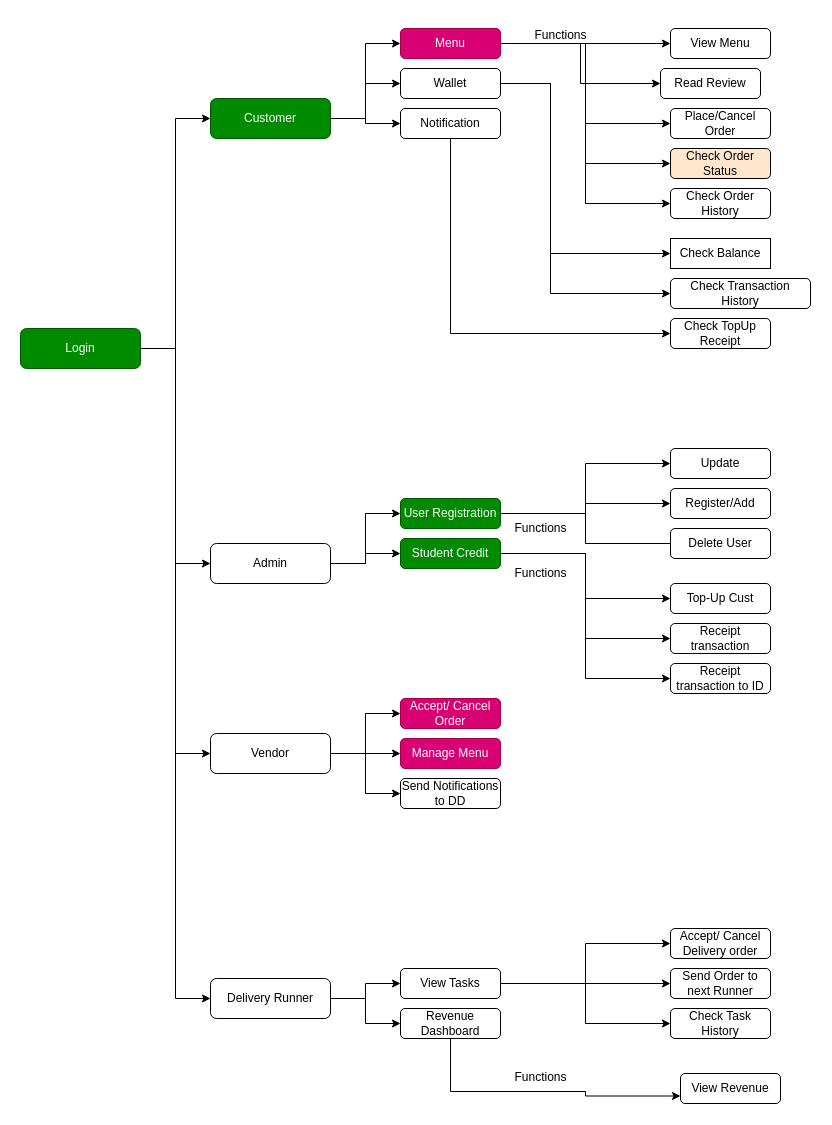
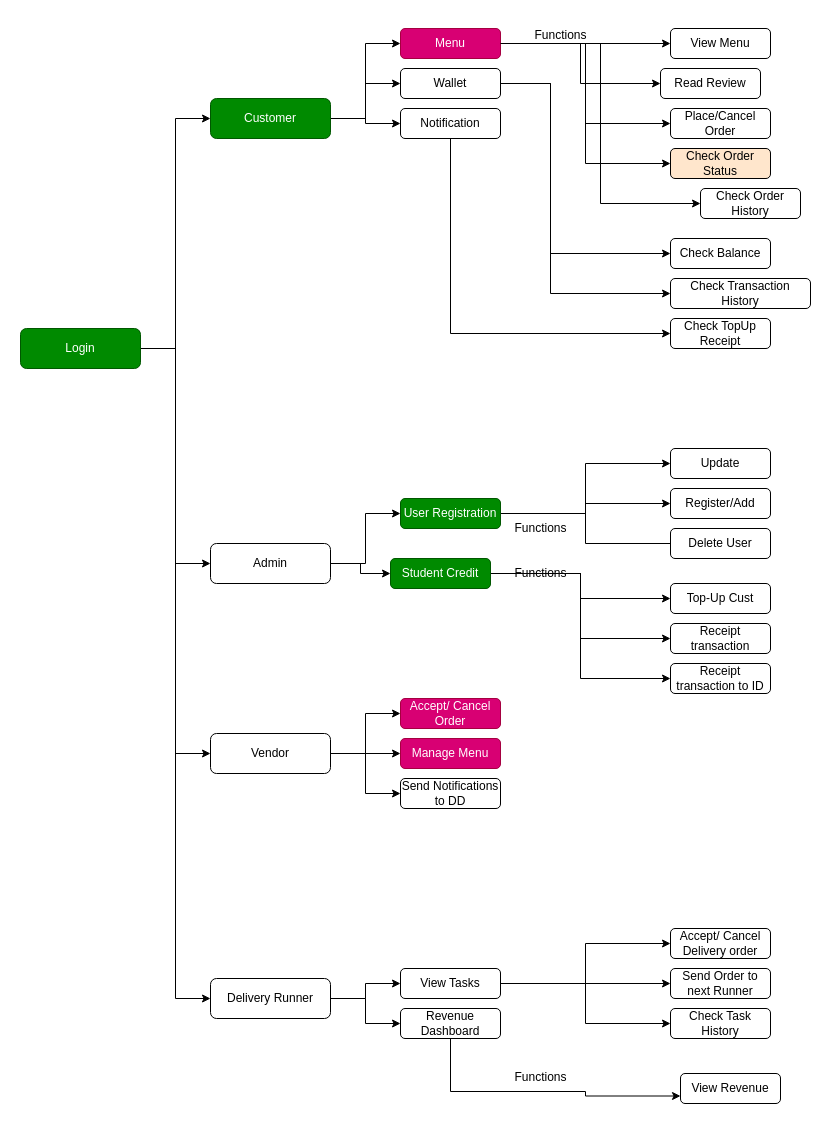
  <mxCell id="0" />
  <mxCell id="1" parent="0" />
  <mxCell id="2" style="edgeStyle=orthogonalEdgeStyle;rounded=0;orthogonalLoop=1;jettySize=auto;html=1;entryX=0;entryY=0.5;entryDx=0;entryDy=0;" edge="1" parent="1" source="6" target="10"><mxGeometry relative="1" as="geometry" /></mxCell>
  <mxCell id="3" style="edgeStyle=orthogonalEdgeStyle;rounded=0;orthogonalLoop=1;jettySize=auto;html=1;entryX=0;entryY=0.5;entryDx=0;entryDy=0;" edge="1" parent="1" source="6" target="13"><mxGeometry relative="1" as="geometry" /></mxCell>
  <mxCell id="4" style="edgeStyle=orthogonalEdgeStyle;rounded=0;orthogonalLoop=1;jettySize=auto;html=1;entryX=0;entryY=0.5;entryDx=0;entryDy=0;" edge="1" parent="1" source="6" target="20"><mxGeometry relative="1" as="geometry" /></mxCell>
  <mxCell id="5" style="edgeStyle=orthogonalEdgeStyle;rounded=0;orthogonalLoop=1;jettySize=auto;html=1;entryX=0;entryY=0.5;entryDx=0;entryDy=0;" edge="1" parent="1" source="6" target="16"><mxGeometry relative="1" as="geometry" /></mxCell>
  <mxCell id="6" value="Login" style="rounded=1;whiteSpace=wrap;html=1;fontSize=12;glass=0;strokeWidth=1;shadow=0;fillColor=#008a00;fontColor=#ffffff;strokeColor=#005700;" parent="1" vertex="1"><mxGeometry x="20" y="328" width="120" height="40" as="geometry" /></mxCell>
  <mxCell id="7" style="edgeStyle=orthogonalEdgeStyle;rounded=0;orthogonalLoop=1;jettySize=auto;html=1;entryX=0;entryY=0.5;entryDx=0;entryDy=0;" edge="1" parent="1" source="10" target="28"><mxGeometry relative="1" as="geometry" /></mxCell>
  <mxCell id="8" style="edgeStyle=orthogonalEdgeStyle;rounded=0;orthogonalLoop=1;jettySize=auto;html=1;entryX=0;entryY=0.5;entryDx=0;entryDy=0;" edge="1" parent="1" source="10" target="23"><mxGeometry relative="1" as="geometry" /></mxCell>
  <mxCell id="9" style="edgeStyle=orthogonalEdgeStyle;rounded=0;orthogonalLoop=1;jettySize=auto;html=1;entryX=0;entryY=0.5;entryDx=0;entryDy=0;" edge="1" parent="1" source="10" target="30"><mxGeometry relative="1" as="geometry" /></mxCell>
  <mxCell id="10" value="Customer" style="rounded=1;whiteSpace=wrap;html=1;fontSize=12;glass=0;strokeWidth=1;shadow=0;fillColor=#008a00;fontColor=#ffffff;strokeColor=#005700;" parent="1" vertex="1"><mxGeometry x="210" y="98" width="120" height="40" as="geometry" /></mxCell>
  <mxCell id="11" style="edgeStyle=orthogonalEdgeStyle;rounded=0;orthogonalLoop=1;jettySize=auto;html=1;entryX=0;entryY=0.5;entryDx=0;entryDy=0;" edge="1" parent="1" source="13" target="35"><mxGeometry relative="1" as="geometry" /></mxCell>
  <mxCell id="12" style="edgeStyle=orthogonalEdgeStyle;rounded=0;orthogonalLoop=1;jettySize=auto;html=1;entryX=0;entryY=0.5;entryDx=0;entryDy=0;" edge="1" parent="1" source="13" target="44"><mxGeometry relative="1" as="geometry" /></mxCell>
  <mxCell id="13" value="Admin" style="rounded=1;whiteSpace=wrap;html=1;fontSize=12;glass=0;strokeWidth=1;shadow=0;" vertex="1" parent="1"><mxGeometry x="210" y="543" width="120" height="40" as="geometry" /></mxCell>
  <mxCell id="14" style="edgeStyle=orthogonalEdgeStyle;rounded=0;orthogonalLoop=1;jettySize=auto;html=1;entryX=0;entryY=0.5;entryDx=0;entryDy=0;" edge="1" parent="1" source="16" target="54"><mxGeometry relative="1" as="geometry" /></mxCell>
  <mxCell id="15" style="edgeStyle=orthogonalEdgeStyle;rounded=0;orthogonalLoop=1;jettySize=auto;html=1;entryX=0;entryY=0.5;entryDx=0;entryDy=0;" edge="1" parent="1" source="16" target="58"><mxGeometry relative="1" as="geometry" /></mxCell>
  <mxCell id="16" value="Delivery Runner" style="rounded=1;whiteSpace=wrap;html=1;fontSize=12;glass=0;strokeWidth=1;shadow=0;" vertex="1" parent="1"><mxGeometry x="210" y="978" width="120" height="40" as="geometry" /></mxCell>
  <mxCell id="17" style="edgeStyle=orthogonalEdgeStyle;rounded=0;orthogonalLoop=1;jettySize=auto;html=1;entryX=0;entryY=0.5;entryDx=0;entryDy=0;" edge="1" parent="1" source="20" target="39"><mxGeometry relative="1" as="geometry" /></mxCell>
  <mxCell id="18" style="edgeStyle=orthogonalEdgeStyle;rounded=0;orthogonalLoop=1;jettySize=auto;html=1;entryX=0;entryY=0.5;entryDx=0;entryDy=0;" edge="1" parent="1" source="20" target="38"><mxGeometry relative="1" as="geometry" /></mxCell>
  <mxCell id="19" style="edgeStyle=orthogonalEdgeStyle;rounded=0;orthogonalLoop=1;jettySize=auto;html=1;entryX=0;entryY=0.5;entryDx=0;entryDy=0;" edge="1" parent="1" source="20" target="40"><mxGeometry relative="1" as="geometry" /></mxCell>
  <mxCell id="20" value="Vendor" style="rounded=1;whiteSpace=wrap;html=1;fontSize=12;glass=0;strokeWidth=1;shadow=0;" vertex="1" parent="1"><mxGeometry x="210" y="733" width="120" height="40" as="geometry" /></mxCell>
  <mxCell id="21" style="edgeStyle=orthogonalEdgeStyle;rounded=0;orthogonalLoop=1;jettySize=auto;html=1;entryX=0;entryY=0.5;entryDx=0;entryDy=0;" edge="1" parent="1" source="23" target="68"><mxGeometry relative="1" as="geometry"><Array as="points"><mxPoint x="550" y="83" /><mxPoint x="550" y="253" /></Array></mxGeometry></mxCell>
  <mxCell id="22" style="edgeStyle=orthogonalEdgeStyle;rounded=0;orthogonalLoop=1;jettySize=auto;html=1;entryX=0;entryY=0.5;entryDx=0;entryDy=0;" edge="1" parent="1" source="23" target="69"><mxGeometry relative="1" as="geometry"><Array as="points"><mxPoint x="550" y="83" /><mxPoint x="550" y="293" /></Array></mxGeometry></mxCell>
  <mxCell id="23" value="Wallet" style="rounded=1;whiteSpace=wrap;html=1;fontSize=12;glass=0;strokeWidth=1;shadow=0;" vertex="1" parent="1"><mxGeometry x="400" y="68" width="100" height="30" as="geometry" /></mxCell>
  <mxCell id="24" style="edgeStyle=orthogonalEdgeStyle;rounded=0;orthogonalLoop=1;jettySize=auto;html=1;entryX=0;entryY=0.5;entryDx=0;entryDy=0;" edge="1" parent="1" source="28" target="63"><mxGeometry relative="1" as="geometry" /></mxCell>
  <mxCell id="25" style="edgeStyle=orthogonalEdgeStyle;rounded=0;orthogonalLoop=1;jettySize=auto;html=1;entryX=0;entryY=0.5;entryDx=0;entryDy=0;" edge="1" parent="1" source="28" target="64"><mxGeometry relative="1" as="geometry" /></mxCell>
  <mxCell id="26" style="edgeStyle=orthogonalEdgeStyle;rounded=0;orthogonalLoop=1;jettySize=auto;html=1;entryX=0;entryY=0.5;entryDx=0;entryDy=0;" edge="1" parent="1" source="28" target="66"><mxGeometry relative="1" as="geometry" /></mxCell>
  <mxCell id="27" style="edgeStyle=orthogonalEdgeStyle;rounded=0;orthogonalLoop=1;jettySize=auto;html=1;entryX=0;entryY=0.5;entryDx=0;entryDy=0;" edge="1" parent="1" source="28" target="67"><mxGeometry relative="1" as="geometry" /></mxCell>
  <mxCell id="28" value="Menu" style="rounded=1;whiteSpace=wrap;html=1;fontSize=12;glass=0;strokeWidth=1;shadow=0;fillColor=#d80073;fontColor=#ffffff;strokeColor=#A50040;" vertex="1" parent="1"><mxGeometry x="400" y="28" width="100" height="30" as="geometry" /></mxCell>
  <mxCell id="29" style="edgeStyle=orthogonalEdgeStyle;rounded=0;orthogonalLoop=1;jettySize=auto;html=1;entryX=0;entryY=0.5;entryDx=0;entryDy=0;" edge="1" parent="1" source="30" target="70"><mxGeometry relative="1" as="geometry"><Array as="points"><mxPoint x="450" y="333" /></Array></mxGeometry></mxCell>
  <mxCell id="30" value="Notification" style="rounded=1;whiteSpace=wrap;html=1;fontSize=12;glass=0;strokeWidth=1;shadow=0;" vertex="1" parent="1"><mxGeometry x="400" y="108" width="100" height="30" as="geometry" /></mxCell>
  <mxCell id="31" value="Top-Up Cust" style="rounded=1;whiteSpace=wrap;html=1;fontSize=12;glass=0;strokeWidth=1;shadow=0;" vertex="1" parent="1"><mxGeometry x="670" y="583" width="100" height="30" as="geometry" /></mxCell>
  <mxCell id="32" style="edgeStyle=orthogonalEdgeStyle;rounded=0;orthogonalLoop=1;jettySize=auto;html=1;entryX=0;entryY=0.5;entryDx=0;entryDy=0;endArrow=none;" edge="1" parent="1" source="35" target="48"><mxGeometry relative="1" as="geometry" /></mxCell>
  <mxCell id="33" style="edgeStyle=orthogonalEdgeStyle;rounded=0;orthogonalLoop=1;jettySize=auto;html=1;" edge="1" parent="1" source="35" target="47"><mxGeometry relative="1" as="geometry" /></mxCell>
  <mxCell id="34" style="edgeStyle=orthogonalEdgeStyle;rounded=0;orthogonalLoop=1;jettySize=auto;html=1;entryX=0;entryY=0.5;entryDx=0;entryDy=0;" edge="1" parent="1" source="35" target="46"><mxGeometry relative="1" as="geometry" /></mxCell>
  <mxCell id="35" value="User Registration" style="rounded=1;whiteSpace=wrap;html=1;fontSize=12;glass=0;strokeWidth=1;shadow=0;fillColor=#008a00;fontColor=#ffffff;strokeColor=#005700;" vertex="1" parent="1"><mxGeometry x="400" y="498" width="100" height="30" as="geometry" /></mxCell>
  <mxCell id="36" value="Receipt transaction" style="rounded=1;whiteSpace=wrap;html=1;fontSize=12;glass=0;strokeWidth=1;shadow=0;" vertex="1" parent="1"><mxGeometry x="670" y="623" width="100" height="30" as="geometry" /></mxCell>
  <mxCell id="37" value="Receipt transaction to ID" style="rounded=1;whiteSpace=wrap;html=1;fontSize=12;glass=0;strokeWidth=1;shadow=0;" vertex="1" parent="1"><mxGeometry x="670" y="663" width="100" height="30" as="geometry" /></mxCell>
  <mxCell id="38" value="Manage Menu" style="rounded=1;whiteSpace=wrap;html=1;fontSize=12;glass=0;strokeWidth=1;shadow=0;fillColor=#d80073;fontColor=#ffffff;strokeColor=#A50040;" vertex="1" parent="1"><mxGeometry x="400" y="738" width="100" height="30" as="geometry" /></mxCell>
  <mxCell id="39" value="Accept/ Cancel Order" style="rounded=1;whiteSpace=wrap;html=1;fontSize=12;glass=0;strokeWidth=1;shadow=0;fillColor=#d80073;fontColor=#ffffff;strokeColor=#A50040;" vertex="1" parent="1"><mxGeometry x="400" y="698" width="100" height="30" as="geometry" /></mxCell>
  <mxCell id="40" value="Send Notifications to DD" style="rounded=1;whiteSpace=wrap;html=1;fontSize=12;glass=0;strokeWidth=1;shadow=0;" vertex="1" parent="1"><mxGeometry x="400" y="778" width="100" height="30" as="geometry" /></mxCell>
  <mxCell id="41" style="edgeStyle=orthogonalEdgeStyle;rounded=0;orthogonalLoop=1;jettySize=auto;html=1;exitX=1;exitY=0.5;exitDx=0;exitDy=0;entryX=0;entryY=0.5;entryDx=0;entryDy=0;" edge="1" parent="1" source="44" target="31"><mxGeometry relative="1" as="geometry" /></mxCell>
  <mxCell id="42" style="edgeStyle=orthogonalEdgeStyle;rounded=0;orthogonalLoop=1;jettySize=auto;html=1;entryX=0;entryY=0.5;entryDx=0;entryDy=0;" edge="1" parent="1" source="44" target="36"><mxGeometry relative="1" as="geometry" /></mxCell>
  <mxCell id="43" style="edgeStyle=orthogonalEdgeStyle;rounded=0;orthogonalLoop=1;jettySize=auto;html=1;entryX=0;entryY=0.5;entryDx=0;entryDy=0;" edge="1" parent="1" source="44" target="37"><mxGeometry relative="1" as="geometry" /></mxCell>
- <mxCell id="44" value="Student Credit" style="rounded=1;whiteSpace=wrap;html=1;fontSize=12;glass=0;strokeWidth=1;shadow=0;fillColor=#008a00;fontColor=#ffffff;strokeColor=#005700;" vertex="1" parent="1"><mxGeometry x="400" y="538" width="100" height="30" as="geometry" /></mxCell>
+ <mxCell id="44" value="Student Credit" style="rounded=1;whiteSpace=wrap;html=1;fontSize=12;glass=0;strokeWidth=1;shadow=0;fillColor=#008a00;fontColor=#ffffff;strokeColor=#005700;" vertex="1" parent="1"><mxGeometry x="390" y="558" width="100" height="30" as="geometry" /></mxCell>
  <mxCell id="45" value="Functions" style="text;html=1;align=center;verticalAlign=middle;resizable=0;points=[];autosize=1;strokeColor=none;fillColor=none;" vertex="1" parent="1"><mxGeometry x="500" y="558" width="80" height="30" as="geometry" /></mxCell>
  <mxCell id="46" value="Update" style="rounded=1;whiteSpace=wrap;html=1;fontSize=12;glass=0;strokeWidth=1;shadow=0;" vertex="1" parent="1"><mxGeometry x="670" y="448" width="100" height="30" as="geometry" /></mxCell>
  <mxCell id="47" value="Register/Add" style="rounded=1;whiteSpace=wrap;html=1;fontSize=12;glass=0;strokeWidth=1;shadow=0;" vertex="1" parent="1"><mxGeometry x="670" y="488" width="100" height="30" as="geometry" /></mxCell>
  <mxCell id="48" value="Delete User" style="rounded=1;whiteSpace=wrap;html=1;fontSize=12;glass=0;strokeWidth=1;shadow=0;" vertex="1" parent="1"><mxGeometry x="670" y="528" width="100" height="30" as="geometry" /></mxCell>
  <mxCell id="49" value="Functions" style="text;html=1;align=center;verticalAlign=middle;resizable=0;points=[];autosize=1;strokeColor=none;fillColor=none;" vertex="1" parent="1"><mxGeometry x="500" y="513" width="80" height="30" as="geometry" /></mxCell>
  <mxCell id="50" value="Send Order to next Runner" style="rounded=1;whiteSpace=wrap;html=1;fontSize=12;glass=0;strokeWidth=1;shadow=0;" vertex="1" parent="1"><mxGeometry x="670" y="968" width="100" height="30" as="geometry" /></mxCell>
  <mxCell id="51" style="edgeStyle=orthogonalEdgeStyle;rounded=0;orthogonalLoop=1;jettySize=auto;html=1;entryX=0;entryY=0.5;entryDx=0;entryDy=0;" edge="1" parent="1" source="54" target="55"><mxGeometry relative="1" as="geometry" /></mxCell>
  <mxCell id="52" style="edgeStyle=orthogonalEdgeStyle;rounded=0;orthogonalLoop=1;jettySize=auto;html=1;entryX=0;entryY=0.5;entryDx=0;entryDy=0;" edge="1" parent="1" source="54" target="50"><mxGeometry relative="1" as="geometry" /></mxCell>
  <mxCell id="53" style="edgeStyle=orthogonalEdgeStyle;rounded=0;orthogonalLoop=1;jettySize=auto;html=1;entryX=0;entryY=0.5;entryDx=0;entryDy=0;" edge="1" parent="1" source="54" target="56"><mxGeometry relative="1" as="geometry" /></mxCell>
  <mxCell id="54" value="View Tasks" style="rounded=1;whiteSpace=wrap;html=1;fontSize=12;glass=0;strokeWidth=1;shadow=0;" vertex="1" parent="1"><mxGeometry x="400" y="968" width="100" height="30" as="geometry" /></mxCell>
  <mxCell id="55" value="Accept/ Cancel Delivery order" style="rounded=1;whiteSpace=wrap;html=1;fontSize=12;glass=0;strokeWidth=1;shadow=0;" vertex="1" parent="1"><mxGeometry x="670" y="928" width="100" height="30" as="geometry" /></mxCell>
  <mxCell id="56" value="Check Task History" style="rounded=1;whiteSpace=wrap;html=1;fontSize=12;glass=0;strokeWidth=1;shadow=0;" vertex="1" parent="1"><mxGeometry x="670" y="1008" width="100" height="30" as="geometry" /></mxCell>
  <mxCell id="57" style="edgeStyle=orthogonalEdgeStyle;rounded=0;orthogonalLoop=1;jettySize=auto;html=1;entryX=0;entryY=0.75;entryDx=0;entryDy=0;" edge="1" parent="1" source="58" target="59"><mxGeometry relative="1" as="geometry"><Array as="points"><mxPoint x="450" y="1091" /><mxPoint x="585" y="1091" /></Array></mxGeometry></mxCell>
  <mxCell id="58" value="Revenue Dashboard" style="rounded=1;whiteSpace=wrap;html=1;fontSize=12;glass=0;strokeWidth=1;shadow=0;" vertex="1" parent="1"><mxGeometry x="400" y="1008" width="100" height="30" as="geometry" /></mxCell>
  <mxCell id="59" value="View Revenue" style="rounded=1;whiteSpace=wrap;html=1;fontSize=12;glass=0;strokeWidth=1;shadow=0;" vertex="1" parent="1"><mxGeometry x="680" y="1073" width="100" height="30" as="geometry" /></mxCell>
  <mxCell id="60" value="Functions" style="text;html=1;align=center;verticalAlign=middle;resizable=0;points=[];autosize=1;strokeColor=none;fillColor=none;" vertex="1" parent="1"><mxGeometry x="500" y="1062" width="80" height="30" as="geometry" /></mxCell>
  <mxCell id="61" style="edgeStyle=orthogonalEdgeStyle;rounded=0;orthogonalLoop=1;jettySize=auto;html=1;entryX=0;entryY=0.5;entryDx=0;entryDy=0;exitX=1;exitY=0.5;exitDx=0;exitDy=0;" edge="1" parent="1" target="62" source="28"><mxGeometry relative="1" as="geometry"><mxPoint x="540" y="93" as="sourcePoint" /></mxGeometry></mxCell>
  <mxCell id="62" value="View Menu" style="rounded=1;whiteSpace=wrap;html=1;fontSize=12;glass=0;strokeWidth=1;shadow=0;" vertex="1" parent="1"><mxGeometry x="670" y="28" width="100" height="30" as="geometry" /></mxCell>
  <mxCell id="63" value="Read Review" style="rounded=1;whiteSpace=wrap;html=1;fontSize=12;glass=0;strokeWidth=1;shadow=0;" vertex="1" parent="1"><mxGeometry x="660" y="68" width="100" height="30" as="geometry" /></mxCell>
  <mxCell id="64" value="Place/Cancel Order" style="rounded=1;whiteSpace=wrap;html=1;fontSize=12;glass=0;strokeWidth=1;shadow=0;" vertex="1" parent="1"><mxGeometry x="670" y="108" width="100" height="30" as="geometry" /></mxCell>
  <mxCell id="65" value="Functions" style="text;html=1;align=center;verticalAlign=middle;resizable=0;points=[];autosize=1;strokeColor=none;fillColor=none;" vertex="1" parent="1"><mxGeometry x="520" y="20" width="80" height="30" as="geometry" /></mxCell>
  <mxCell id="66" value="Check Order Status" style="rounded=1;whiteSpace=wrap;html=1;fontSize=12;glass=0;strokeWidth=1;shadow=0;fillColor=#ffe6cc;" vertex="1" parent="1"><mxGeometry x="670" y="148" width="100" height="30" as="geometry" /></mxCell>
- <mxCell id="67" value="Check Order History" style="rounded=1;whiteSpace=wrap;html=1;fontSize=12;glass=0;strokeWidth=1;shadow=0;" vertex="1" parent="1"><mxGeometry x="670" y="188" width="100" height="30" as="geometry" /></mxCell>
- <mxCell id="68" value="Check Balance" style="whiteSpace=wrap;html=1;fontSize=12;glass=0;strokeWidth=1;shadow=0;rounded=0;" vertex="1" parent="1"><mxGeometry x="670" y="238" width="100" height="30" as="geometry" /></mxCell>
+ <mxCell id="67" value="Check Order History" style="rounded=1;whiteSpace=wrap;html=1;fontSize=12;glass=0;strokeWidth=1;shadow=0;" vertex="1" parent="1"><mxGeometry x="700" y="188" width="100" height="30" as="geometry" /></mxCell>
+ <mxCell id="68" value="Check Balance" style="rounded=1;whiteSpace=wrap;html=1;fontSize=12;glass=0;strokeWidth=1;shadow=0;" vertex="1" parent="1"><mxGeometry x="670" y="238" width="100" height="30" as="geometry" /></mxCell>
  <mxCell id="69" value="Check Transaction History" style="rounded=1;whiteSpace=wrap;html=1;fontSize=12;glass=0;strokeWidth=1;shadow=0;" vertex="1" parent="1"><mxGeometry x="670" y="278" width="140" height="30" as="geometry" /></mxCell>
  <mxCell id="70" value="Check TopUp Receipt" style="rounded=1;whiteSpace=wrap;html=1;fontSize=12;glass=0;strokeWidth=1;shadow=0;" vertex="1" parent="1"><mxGeometry x="670" y="318" width="100" height="30" as="geometry" /></mxCell>
